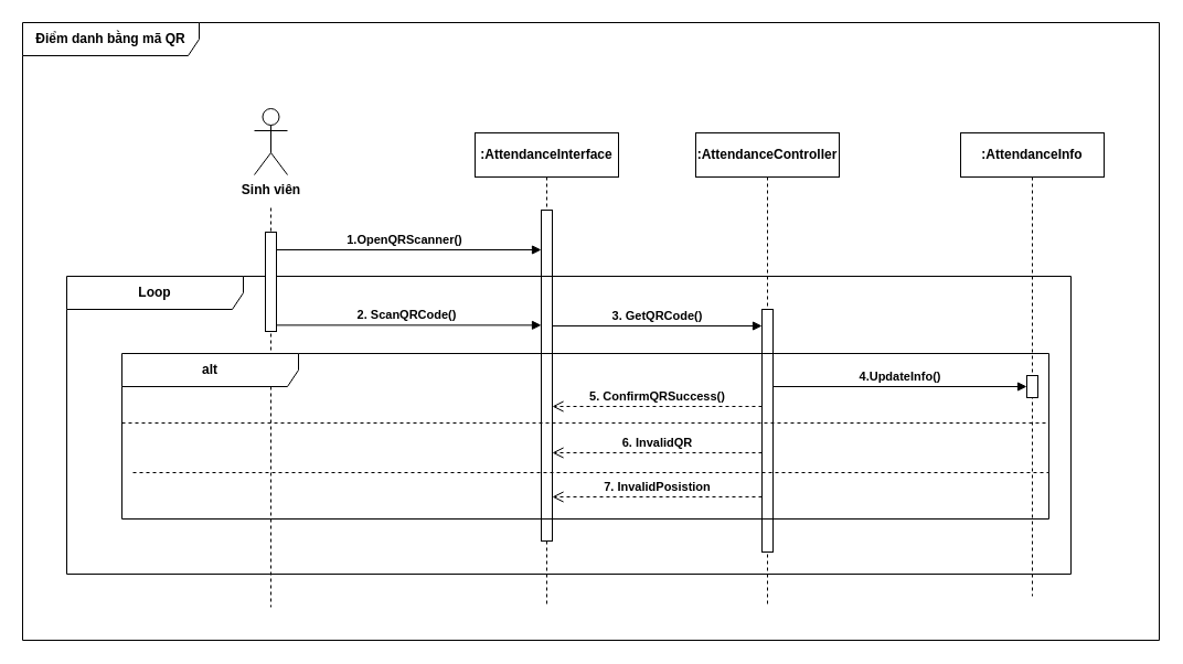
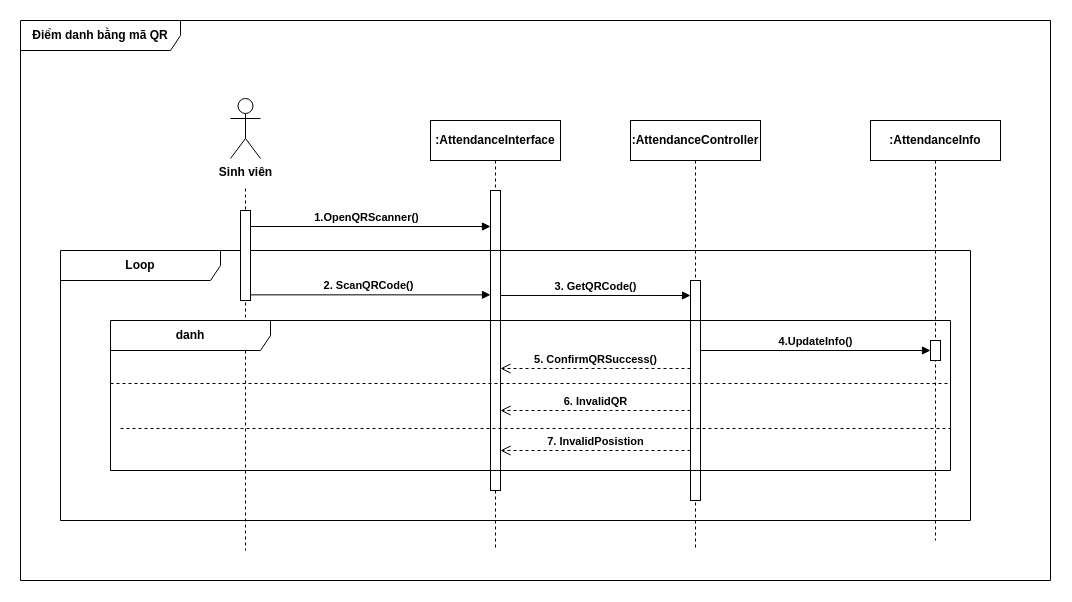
  <mxCell id="0" />
  <mxCell id="1" parent="0" />
  <mxCell id="2" value="&lt;b&gt;:AttendanceController&lt;/b&gt;" style="shape=umlLifeline;perimeter=lifelinePerimeter;whiteSpace=wrap;html=1;container=0;dropTarget=0;collapsible=0;recursiveResize=0;outlineConnect=0;portConstraint=eastwest;newEdgeStyle={&quot;edgeStyle&quot;:&quot;elbowEdgeStyle&quot;,&quot;elbow&quot;:&quot;vertical&quot;,&quot;curved&quot;:0,&quot;rounded&quot;:0};" vertex="1" parent="1"><mxGeometry x="630" y="120" width="130" height="430" as="geometry" /></mxCell>
  <mxCell id="3" value="" style="html=1;points=[];perimeter=orthogonalPerimeter;outlineConnect=0;targetShapes=umlLifeline;portConstraint=eastwest;newEdgeStyle={&quot;edgeStyle&quot;:&quot;elbowEdgeStyle&quot;,&quot;elbow&quot;:&quot;vertical&quot;,&quot;curved&quot;:0,&quot;rounded&quot;:0};" vertex="1" parent="2"><mxGeometry x="60" y="160" width="10" height="220" as="geometry" /></mxCell>
  <mxCell id="4" value="1.OpenQRScanner()" style="html=1;verticalAlign=bottom;endArrow=block;elbow=vertical;rounded=0;exitX=0.105;exitY=0.68;exitDx=0;exitDy=0;exitPerimeter=0;fontStyle=1" edge="1" parent="1" source="9" target="13"><mxGeometry relative="1" as="geometry"><mxPoint x="445" y="230" as="sourcePoint" /><mxPoint x="640" y="230" as="targetPoint" /></mxGeometry></mxCell>
  <mxCell id="5" value="&lt;b&gt;5. ConfirmQRSuccess()&lt;/b&gt;" style="html=1;verticalAlign=bottom;endArrow=open;dashed=1;endSize=8;edgeStyle=elbowEdgeStyle;elbow=vertical;curved=0;rounded=0;" edge="1" parent="1" target="13"><mxGeometry relative="1" as="geometry"><mxPoint x="505" y="368" as="targetPoint" /><Array as="points"><mxPoint x="610" y="368" /></Array><mxPoint x="690" y="368" as="sourcePoint" /></mxGeometry></mxCell>
  <mxCell id="6" value="&lt;b&gt;Sinh viên&lt;/b&gt;" style="shape=umlActor;verticalLabelPosition=bottom;verticalAlign=top;html=1;" vertex="1" parent="1"><mxGeometry x="230" y="98" width="30" height="60" as="geometry" /></mxCell>
  <mxCell id="7" value="&lt;b&gt;:AttendanceInfo&lt;/b&gt;" style="shape=umlLifeline;perimeter=lifelinePerimeter;whiteSpace=wrap;html=1;container=0;dropTarget=0;collapsible=0;recursiveResize=0;outlineConnect=0;portConstraint=eastwest;newEdgeStyle={&quot;edgeStyle&quot;:&quot;elbowEdgeStyle&quot;,&quot;elbow&quot;:&quot;vertical&quot;,&quot;curved&quot;:0,&quot;rounded&quot;:0};" vertex="1" parent="1"><mxGeometry x="870" y="120" width="130" height="420" as="geometry" /></mxCell>
  <mxCell id="8" value="" style="html=1;points=[];perimeter=orthogonalPerimeter;outlineConnect=0;targetShapes=umlLifeline;portConstraint=eastwest;newEdgeStyle={&quot;edgeStyle&quot;:&quot;elbowEdgeStyle&quot;,&quot;elbow&quot;:&quot;vertical&quot;,&quot;curved&quot;:0,&quot;rounded&quot;:0};" vertex="1" parent="7"><mxGeometry x="60" y="220" width="10" height="20" as="geometry" /></mxCell>
  <mxCell id="9" value="" style="line;strokeWidth=1;direction=south;html=1;dashed=1;" vertex="1" parent="1"><mxGeometry x="240" y="188" width="10" height="362" as="geometry" /></mxCell>
  <mxCell id="10" value="2. ScanQRCode()" style="html=1;verticalAlign=bottom;endArrow=block;elbow=vertical;rounded=0;exitX=0.207;exitY=0.36;exitDx=0;exitDy=0;exitPerimeter=0;fontStyle=1" edge="1" parent="1" target="13"><mxGeometry relative="1" as="geometry"><mxPoint x="246.4" y="294.351" as="sourcePoint" /><mxPoint x="495" y="294.351" as="targetPoint" /></mxGeometry></mxCell>
  <mxCell id="11" value="3. GetQRCode()" style="html=1;verticalAlign=bottom;endArrow=block;elbow=vertical;rounded=0;fontStyle=1;exitX=0.5;exitY=0.421;exitDx=0;exitDy=0;exitPerimeter=0;" edge="1" parent="1"><mxGeometry relative="1" as="geometry"><mxPoint x="500" y="294.99" as="sourcePoint" /><mxPoint x="690" y="295" as="targetPoint" /></mxGeometry></mxCell>
  <mxCell id="12" value="&lt;b&gt;:AttendanceInterface&lt;/b&gt;" style="shape=umlLifeline;perimeter=lifelinePerimeter;whiteSpace=wrap;html=1;container=0;dropTarget=0;collapsible=0;recursiveResize=0;outlineConnect=0;portConstraint=eastwest;newEdgeStyle={&quot;edgeStyle&quot;:&quot;elbowEdgeStyle&quot;,&quot;elbow&quot;:&quot;vertical&quot;,&quot;curved&quot;:0,&quot;rounded&quot;:0};" vertex="1" parent="1"><mxGeometry x="430" y="120" width="130" height="430" as="geometry" /></mxCell>
  <mxCell id="13" value="" style="html=1;points=[];perimeter=orthogonalPerimeter;outlineConnect=0;targetShapes=umlLifeline;portConstraint=eastwest;newEdgeStyle={&quot;edgeStyle&quot;:&quot;elbowEdgeStyle&quot;,&quot;elbow&quot;:&quot;vertical&quot;,&quot;curved&quot;:0,&quot;rounded&quot;:0};" vertex="1" parent="12"><mxGeometry x="60" y="70" width="10" height="300" as="geometry" /></mxCell>
  <mxCell id="14" value="&lt;b&gt;Điểm danh bằng mã QR&lt;/b&gt;" style="shape=umlFrame;whiteSpace=wrap;html=1;pointerEvents=0;recursiveResize=0;container=1;collapsible=0;width=160;" vertex="1" parent="1"><mxGeometry x="20" y="20" width="1030" height="560" as="geometry" /></mxCell>
  <mxCell id="15" value="&lt;b&gt;Loop&lt;/b&gt;" style="shape=umlFrame;whiteSpace=wrap;html=1;pointerEvents=0;recursiveResize=0;container=1;collapsible=0;width=160;" vertex="1" parent="14"><mxGeometry x="40" y="230" width="910" height="270" as="geometry" /></mxCell>
  <mxCell id="16" value="" style="html=1;points=[];perimeter=orthogonalPerimeter;outlineConnect=0;targetShapes=umlLifeline;portConstraint=eastwest;newEdgeStyle={&quot;edgeStyle&quot;:&quot;elbowEdgeStyle&quot;,&quot;elbow&quot;:&quot;vertical&quot;,&quot;curved&quot;:0,&quot;rounded&quot;:0};" vertex="1" parent="15"><mxGeometry x="180" y="-40" width="10" height="90" as="geometry" /></mxCell>
  <mxCell id="17" value="4.UpdateInfo()" style="html=1;verticalAlign=bottom;endArrow=block;elbow=vertical;rounded=0;fontStyle=1;exitX=0.5;exitY=0.421;exitDx=0;exitDy=0;exitPerimeter=0;" edge="1" parent="15" target="8"><mxGeometry relative="1" as="geometry"><mxPoint x="640" y="100" as="sourcePoint" /><mxPoint x="830" y="100.01" as="targetPoint" /></mxGeometry></mxCell>
- <mxCell id="18" value="&lt;b&gt;alt&lt;/b&gt;" style="shape=umlFrame;whiteSpace=wrap;html=1;pointerEvents=0;recursiveResize=0;container=1;collapsible=0;width=160;" vertex="1" parent="1"><mxGeometry x="110" y="320" width="840" height="150" as="geometry" /></mxCell>
+ <mxCell id="18" value="&lt;b&gt;danh&lt;/b&gt;" style="shape=umlFrame;whiteSpace=wrap;html=1;pointerEvents=0;recursiveResize=0;container=1;collapsible=0;width=160;" vertex="1" parent="1"><mxGeometry x="110" y="320" width="840" height="150" as="geometry" /></mxCell>
  <mxCell id="19" value="" style="line;strokeWidth=1;html=1;perimeter=backbonePerimeter;points=[];outlineConnect=0;dashed=1;" vertex="1" parent="18"><mxGeometry y="58" width="840" height="10" as="geometry" /></mxCell>
  <mxCell id="20" value="&lt;b&gt;6. InvalidQR&lt;/b&gt;" style="html=1;verticalAlign=bottom;endArrow=open;dashed=1;endSize=8;edgeStyle=elbowEdgeStyle;elbow=vertical;curved=0;rounded=0;" edge="1" parent="18" target="13"><mxGeometry relative="1" as="geometry"><mxPoint x="395" y="90" as="targetPoint" /><Array as="points"><mxPoint x="500" y="90" /></Array><mxPoint x="580" y="90" as="sourcePoint" /></mxGeometry></mxCell>
  <mxCell id="21" value="&lt;b&gt;7. InvalidPosistion&lt;/b&gt;" style="html=1;verticalAlign=bottom;endArrow=open;dashed=1;endSize=8;edgeStyle=elbowEdgeStyle;elbow=vertical;curved=0;rounded=0;" edge="1" parent="18" target="13"><mxGeometry relative="1" as="geometry"><mxPoint x="400" y="130" as="targetPoint" /><Array as="points"><mxPoint x="505" y="130" /></Array><mxPoint x="580" y="130" as="sourcePoint" /></mxGeometry></mxCell>
  <mxCell id="22" value="" style="line;strokeWidth=1;html=1;perimeter=backbonePerimeter;points=[];outlineConnect=0;dashed=1;" vertex="1" parent="18"><mxGeometry x="10" y="103" width="830" height="10" as="geometry" /></mxCell>
